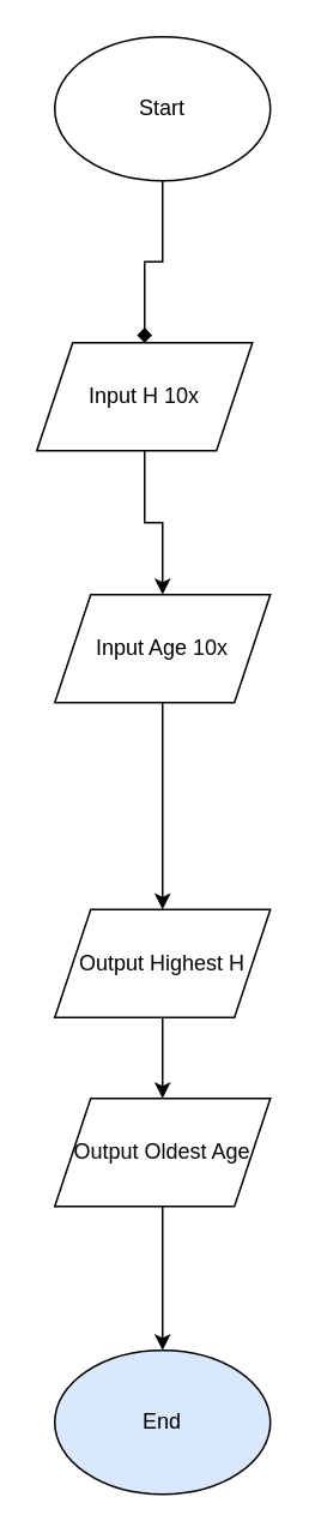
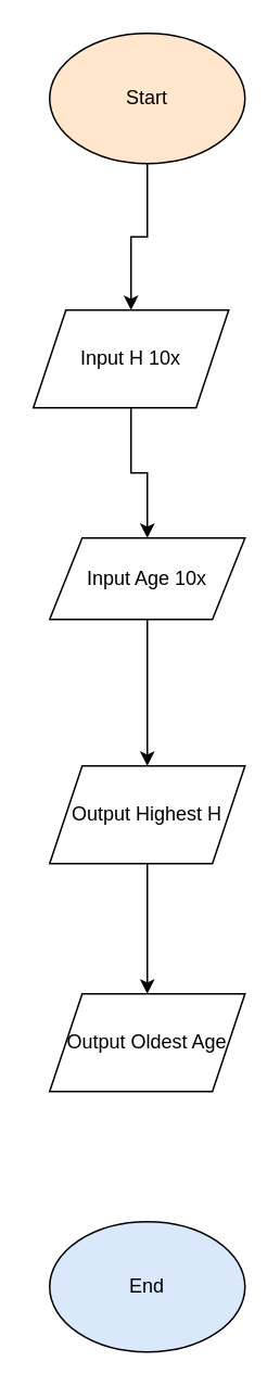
  <mxCell id="0" />
  <mxCell id="1" parent="0" />
- <mxCell id="2" value="" style="edgeStyle=orthogonalEdgeStyle;rounded=0;orthogonalLoop=1;jettySize=auto;html=1;endArrow=diamond;" edge="1" parent="1" source="3" target="5"><mxGeometry relative="1" as="geometry" /></mxCell>
- <mxCell id="3" value="Start" style="ellipse;whiteSpace=wrap;html=1;" vertex="1" parent="1"><mxGeometry x="30" y="20" width="120" height="80" as="geometry" /></mxCell>
+ <mxCell id="2" value="" style="edgeStyle=orthogonalEdgeStyle;rounded=0;orthogonalLoop=1;jettySize=auto;html=1;" edge="1" parent="1" source="3" target="5"><mxGeometry relative="1" as="geometry" /></mxCell>
+ <mxCell id="3" value="Start" style="ellipse;whiteSpace=wrap;html=1;fillColor=#ffe6cc;" vertex="1" parent="1"><mxGeometry x="30" y="20" width="120" height="80" as="geometry" /></mxCell>
  <mxCell id="4" value="" style="edgeStyle=orthogonalEdgeStyle;rounded=0;orthogonalLoop=1;jettySize=auto;html=1;" edge="1" parent="1" source="5" target="7"><mxGeometry relative="1" as="geometry" /></mxCell>
  <mxCell id="5" value="Input H 10x" style="shape=parallelogram;perimeter=parallelogramPerimeter;whiteSpace=wrap;html=1;fixedSize=1;" vertex="1" parent="1"><mxGeometry x="20" y="190" width="120" height="60" as="geometry" /></mxCell>
  <mxCell id="6" value="" style="edgeStyle=orthogonalEdgeStyle;rounded=0;orthogonalLoop=1;jettySize=auto;html=1;" edge="1" parent="1" source="7" target="9"><mxGeometry relative="1" as="geometry" /></mxCell>
- <mxCell id="7" value="Input Age 10x" style="shape=parallelogram;perimeter=parallelogramPerimeter;whiteSpace=wrap;html=1;fixedSize=1;" vertex="1" parent="1"><mxGeometry x="30" y="330" width="120" height="60" as="geometry" /></mxCell>
+ <mxCell id="7" value="Input Age 10x" style="shape=parallelogram;perimeter=parallelogramPerimeter;whiteSpace=wrap;html=1;fixedSize=1;" vertex="1" parent="1"><mxGeometry x="30" y="330" width="120" height="50" as="geometry" /></mxCell>
  <mxCell id="8" value="" style="edgeStyle=orthogonalEdgeStyle;rounded=0;orthogonalLoop=1;jettySize=auto;html=1;" edge="1" parent="1" source="9" target="11"><mxGeometry relative="1" as="geometry" /></mxCell>
- <mxCell id="9" value="Output Highest H" style="shape=parallelogram;perimeter=parallelogramPerimeter;whiteSpace=wrap;html=1;fixedSize=1;" vertex="1" parent="1"><mxGeometry x="30" y="505" width="120" height="60" as="geometry" /></mxCell>
- <mxCell id="10" value="" style="edgeStyle=orthogonalEdgeStyle;rounded=0;orthogonalLoop=1;jettySize=auto;html=1;" edge="1" parent="1" source="11" target="12"><mxGeometry relative="1" as="geometry" /></mxCell>
+ <mxCell id="9" value="Output Highest H" style="shape=parallelogram;perimeter=parallelogramPerimeter;whiteSpace=wrap;html=1;fixedSize=1;" vertex="1" parent="1"><mxGeometry x="30" y="470" width="120" height="60" as="geometry" /></mxCell>
  <mxCell id="11" value="Output Oldest Age" style="shape=parallelogram;perimeter=parallelogramPerimeter;whiteSpace=wrap;html=1;fixedSize=1;" vertex="1" parent="1"><mxGeometry x="30" y="610" width="120" height="60" as="geometry" /></mxCell>
  <mxCell id="12" value="End" style="ellipse;whiteSpace=wrap;html=1;fillColor=#dae8fc;" vertex="1" parent="1"><mxGeometry x="30" y="750" width="120" height="80" as="geometry" /></mxCell>
